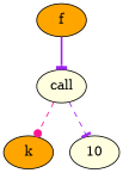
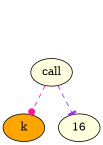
  digraph {
    node [fillcolor=orange style=filled]
    edge [arrowhead=tee color=purple style=dashed]
-   n1 [label=f]
    n2 [fillcolor=lightyellow label=call]
    n3 [label=k]
-   n4 [fillcolor=lightyellow label=10]
-   n1 -> n2 [style=bold]
+   n4 [fillcolor=lightyellow label=16]
    n2 -> n3 [arrowhead=dot color=deeppink]
    n2 -> n4
  }
